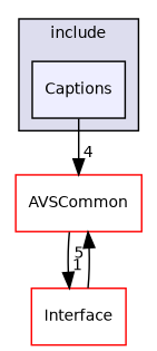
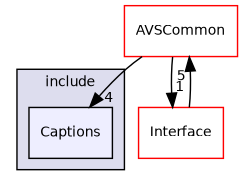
  digraph {
    compound=true
    node [fillcolor=white fontname=Helvetica fontsize=10 shape=box style=filled color=red]
    edge [labeldistance=1.5 labelfontname=Helvetica labelfontsize=10]
    n1 [fillcolor="#eeeeff" label=Captions pencolor=black color=""]
    n2 [label=AVSCommon]
    n3 [label=Interface]
    subgraph cluster_1 {
      bgcolor="#ddddee"
      fontname=Helvetica
      fontsize=10
      label=include
      pencolor=black
      n1
    }
-   n1 -> n2 [headlabel=4]
+   n2 -> n1 [headlabel=4]
    n2 -> n3 [headlabel=1]
    n3 -> n2 [headlabel=5]
  }
